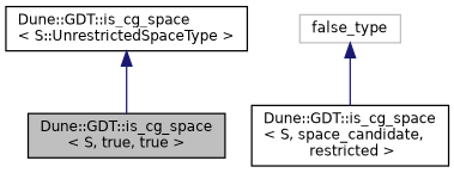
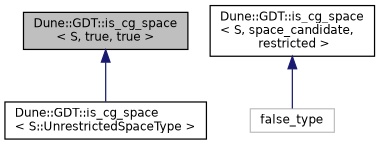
  digraph {
    node [color=black fillcolor=white fontname=Helvetica fontsize=10 shape=record style=filled]
    edge [color=midnightblue dir=back fontname=Helvetica fontsize=10 labelfontname=Helvetica labelfontsize=10 style=solid]
    n1 [fillcolor=grey75 fontcolor=black height=0.2 label="Dune::GDT::is_cg_space\l\< S, true, true \>" width=0.4]
    n2 [height=0.2 label="Dune::GDT::is_cg_space\l\< S::UnrestrictedSpaceType \>" width=0.4]
    n3 [color=grey75 height=0.2 label=false_type width=0.4]
    n4 [height=0.2 label="Dune::GDT::is_cg_space\l\< S, space_candidate,\l restricted \>" width=0.4]
-   n2 -> n1
-   n3 -> n4
+   n1 -> n2
+   n4 -> n3
  }
